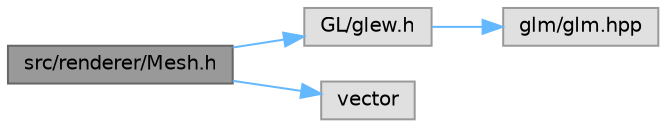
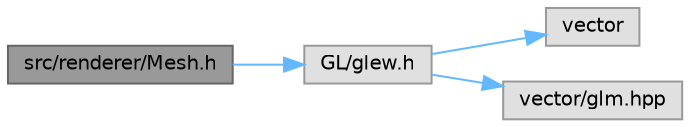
  digraph {
    rankdir=LR
    node [color=grey60 fillcolor="#E0E0E0" fontname=Helvetica fontsize=10 shape=box style=filled]
    edge [color=steelblue1 fontname=Helvetica fontsize=10 labelfontname=Helvetica labelfontsize=10 style=solid]
    n1 [color=gray40 fillcolor=grey60 fontcolor=black height=0.2 label="src/renderer/Mesh.h" width=0.4]
    n2 [height=0.2 label="GL/glew.h" width=0.4]
    n3 [height=0.2 label=vector width=0.4]
-   n4 [height=0.2 label="glm/glm.hpp" width=0.4]
+   n4 [height=0.2 label="vector/glm.hpp" width=0.4]
    n1 -> n2
-   n1 -> n3
+   n2 -> n3
    n2 -> n4
  }
